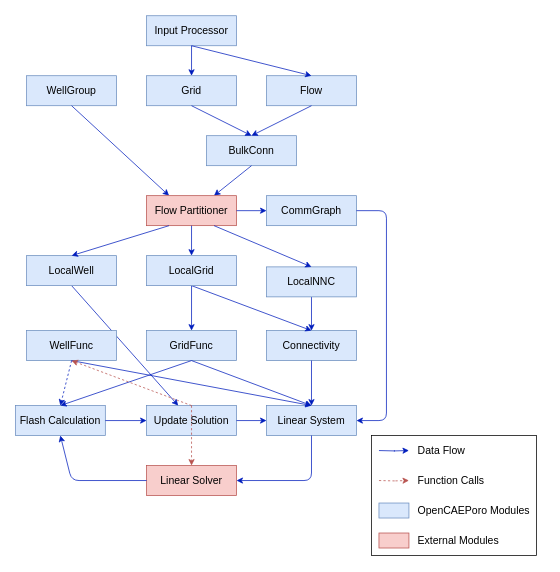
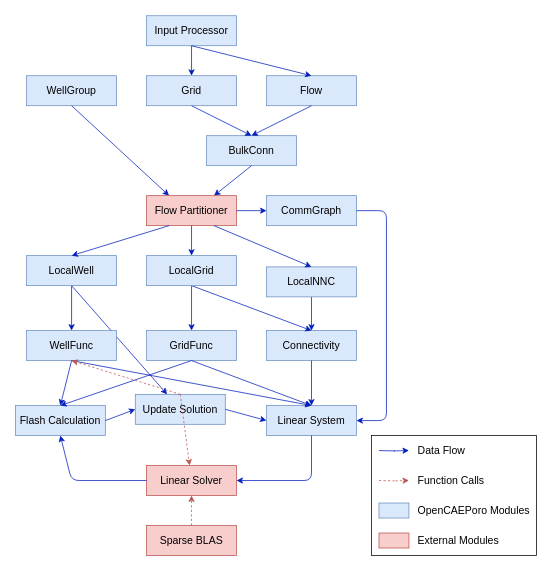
  <mxCell id="0" />
  <mxCell id="1" parent="0" />
  <mxCell id="2" value="&lt;font style=&quot;font-size: 14px&quot;&gt;WellGroup&lt;br&gt;&lt;/font&gt;" style="rounded=0;whiteSpace=wrap;html=1;fillColor=#dae8fc;strokeColor=#6c8ebf;" parent="1" vertex="1"><mxGeometry x="35" y="100" width="120" height="40" as="geometry" /></mxCell>
  <mxCell id="3" value="&lt;font style=&quot;font-size: 14px&quot;&gt;Input Processor&lt;/font&gt;" style="rounded=0;whiteSpace=wrap;html=1;fillColor=#dae8fc;strokeColor=#6c8ebf;" parent="1" vertex="1"><mxGeometry x="195" y="20" width="120" height="40" as="geometry" /></mxCell>
  <mxCell id="4" value="&lt;span style=&quot;font-size: 14px&quot;&gt;GridFunc&lt;/span&gt;" style="rounded=0;whiteSpace=wrap;html=1;fillColor=#dae8fc;strokeColor=#6c8ebf;" parent="1" vertex="1"><mxGeometry x="195" y="440" width="120" height="40" as="geometry" /></mxCell>
  <mxCell id="5" value="&lt;span style=&quot;font-size: 14px&quot;&gt;Linear System&lt;/span&gt;" style="rounded=0;whiteSpace=wrap;html=1;fillColor=#dae8fc;strokeColor=#6c8ebf;" parent="1" vertex="1"><mxGeometry x="355" y="540" width="120" height="40" as="geometry" /></mxCell>
  <mxCell id="6" value="&lt;span style=&quot;font-size: 14px&quot;&gt;Linear Solver&lt;/span&gt;" style="rounded=0;whiteSpace=wrap;html=1;fillColor=#f8cecc;strokeColor=#b85450;" parent="1" vertex="1"><mxGeometry x="195" y="620" width="120" height="40" as="geometry" /></mxCell>
  <mxCell id="7" value="&lt;font style=&quot;font-size: 14px&quot;&gt;Flash Calculation&lt;/font&gt;" style="rounded=0;whiteSpace=wrap;html=1;fillColor=#dae8fc;strokeColor=#6c8ebf;" parent="1" vertex="1"><mxGeometry x="20" y="540" width="120" height="40" as="geometry" /></mxCell>
- <mxCell id="8" value="&lt;span style=&quot;font-size: 14px&quot;&gt;Update Solution&lt;/span&gt;" style="rounded=0;whiteSpace=wrap;html=1;fillColor=#dae8fc;strokeColor=#6c8ebf;" parent="1" vertex="1"><mxGeometry x="195" y="540" width="120" height="40" as="geometry" /></mxCell>
+ <mxCell id="8" value="&lt;span style=&quot;font-size: 14px&quot;&gt;Update Solution&lt;/span&gt;" style="rounded=0;whiteSpace=wrap;html=1;fillColor=#dae8fc;strokeColor=#6c8ebf;" parent="1" vertex="1"><mxGeometry x="180" y="525" width="120" height="40" as="geometry" /></mxCell>
+ <mxCell id="9" value="&lt;span style=&quot;font-size: 14px&quot;&gt;Sparse BLAS&lt;/span&gt;" style="rounded=0;whiteSpace=wrap;html=1;fillColor=#f8cecc;strokeColor=#b85450;" parent="1" vertex="1"><mxGeometry x="195" y="700" width="120" height="40" as="geometry" /></mxCell>
  <mxCell id="10" value="" style="endArrow=classic;html=1;exitX=0.5;exitY=1;exitDx=0;exitDy=0;fillColor=#0050ef;strokeColor=#001DBC;" parent="1" source="41" target="8" edge="1"><mxGeometry width="50" height="50" relative="1" as="geometry"><mxPoint x="365" y="270" as="sourcePoint" /><mxPoint x="265" y="310" as="targetPoint" /></mxGeometry></mxCell>
  <mxCell id="11" value="" style="endArrow=classic;html=1;exitX=0.5;exitY=1;exitDx=0;exitDy=0;entryX=0.5;entryY=0;entryDx=0;entryDy=0;fillColor=#0050ef;strokeColor=#001DBC;" parent="1" source="4" target="5" edge="1"><mxGeometry width="50" height="50" relative="1" as="geometry"><mxPoint x="375" y="460" as="sourcePoint" /><mxPoint x="275" y="500" as="targetPoint" /></mxGeometry></mxCell>
  <mxCell id="12" value="" style="endArrow=classic;html=1;exitX=0.5;exitY=1;exitDx=0;exitDy=0;entryX=1;entryY=0.5;entryDx=0;entryDy=0;fillColor=#0050ef;strokeColor=#001DBC;" parent="1" source="5" target="6" edge="1"><mxGeometry width="50" height="50" relative="1" as="geometry"><mxPoint x="305" y="475" as="sourcePoint" /><mxPoint x="205" y="515" as="targetPoint" /><Array as="points"><mxPoint x="415" y="640" /></Array></mxGeometry></mxCell>
  <mxCell id="13" value="" style="endArrow=classic;html=1;exitX=0;exitY=0.5;exitDx=0;exitDy=0;fillColor=#0050ef;strokeColor=#001DBC;entryX=0.5;entryY=1;entryDx=0;entryDy=0;" parent="1" source="6" edge="1" target="7"><mxGeometry width="50" height="50" relative="1" as="geometry"><mxPoint x="315" y="485" as="sourcePoint" /><mxPoint x="95" y="665" as="targetPoint" /><Array as="points"><mxPoint x="95" y="640" /></Array></mxGeometry></mxCell>
+ <mxCell id="14" value="" style="endArrow=classic;html=1;exitX=0.5;exitY=0;exitDx=0;exitDy=0;entryX=0.5;entryY=1;entryDx=0;entryDy=0;fillColor=#f8cecc;strokeColor=#b85450;dashed=1;" parent="1" source="9" target="6" edge="1"><mxGeometry width="50" height="50" relative="1" as="geometry"><mxPoint x="185" y="675" as="sourcePoint" /><mxPoint x="185" y="715" as="targetPoint" /></mxGeometry></mxCell>
  <mxCell id="15" style="edgeStyle=orthogonalEdgeStyle;rounded=0;orthogonalLoop=1;jettySize=auto;html=1;fillColor=#0050ef;strokeColor=#001DBC;entryX=0;entryY=0.5;entryDx=0;entryDy=0;" parent="1" edge="1"><mxGeometry relative="1" as="geometry"><mxPoint x="545" y="600" as="targetPoint" /><mxPoint x="505" y="600" as="sourcePoint" /></mxGeometry></mxCell>
  <mxCell id="16" value="&lt;font style=&quot;font-size: 14px&quot;&gt;Data Flow&lt;/font&gt;" style="text;html=1;strokeColor=none;fillColor=none;align=left;verticalAlign=middle;whiteSpace=wrap;rounded=0;" parent="1" vertex="1"><mxGeometry x="555" y="590" width="70" height="20" as="geometry" /></mxCell>
  <mxCell id="17" style="edgeStyle=orthogonalEdgeStyle;rounded=0;orthogonalLoop=1;jettySize=auto;html=1;fillColor=#f8cecc;strokeColor=#b85450;entryX=0;entryY=0.5;entryDx=0;entryDy=0;dashed=1;" parent="1" edge="1"><mxGeometry relative="1" as="geometry"><mxPoint x="545" y="640" as="targetPoint" /><mxPoint x="505" y="640" as="sourcePoint" /></mxGeometry></mxCell>
  <mxCell id="18" value="&lt;font style=&quot;font-size: 14px&quot;&gt;Function Calls&lt;/font&gt;" style="text;html=1;strokeColor=none;fillColor=none;align=left;verticalAlign=middle;whiteSpace=wrap;rounded=0;" parent="1" vertex="1"><mxGeometry x="555" y="630" width="110" height="20" as="geometry" /></mxCell>
  <mxCell id="19" value="" style="rounded=0;whiteSpace=wrap;html=1;fillColor=#dae8fc;strokeColor=#6c8ebf;" parent="1" vertex="1"><mxGeometry x="505" y="670" width="40" height="20" as="geometry" /></mxCell>
  <mxCell id="20" value="&lt;font style=&quot;font-size: 14px&quot;&gt;OpenCAEPoro Modules&lt;/font&gt;" style="text;html=1;strokeColor=none;fillColor=none;align=left;verticalAlign=middle;whiteSpace=wrap;rounded=0;" parent="1" vertex="1"><mxGeometry x="555" y="670" width="170" height="20" as="geometry" /></mxCell>
  <mxCell id="21" value="" style="rounded=0;whiteSpace=wrap;html=1;fillColor=#f8cecc;strokeColor=#b85450;" parent="1" vertex="1"><mxGeometry x="505" y="710" width="40" height="20" as="geometry" /></mxCell>
  <mxCell id="22" value="&lt;font style=&quot;font-size: 14px&quot;&gt;External Modules&lt;/font&gt;" style="text;html=1;strokeColor=none;fillColor=none;align=left;verticalAlign=middle;whiteSpace=wrap;rounded=0;" parent="1" vertex="1"><mxGeometry x="555" y="710" width="170" height="20" as="geometry" /></mxCell>
  <mxCell id="23" value="&lt;font style=&quot;font-size: 14px&quot;&gt;BulkConn&lt;br&gt;&lt;/font&gt;" style="rounded=0;whiteSpace=wrap;html=1;fillColor=#dae8fc;strokeColor=#6c8ebf;" parent="1" vertex="1"><mxGeometry x="275" y="180" width="120" height="40" as="geometry" /></mxCell>
  <mxCell id="24" value="&lt;font style=&quot;font-size: 14px&quot;&gt;Connectivity&lt;br&gt;&lt;/font&gt;" style="rounded=0;whiteSpace=wrap;html=1;fillColor=#dae8fc;strokeColor=#6c8ebf;" parent="1" vertex="1"><mxGeometry x="355" y="440" width="120" height="40" as="geometry" /></mxCell>
  <mxCell id="25" value="" style="endArrow=classic;html=1;exitX=0.5;exitY=1;exitDx=0;exitDy=0;entryX=0.5;entryY=0;entryDx=0;entryDy=0;fillColor=#0050ef;strokeColor=#001DBC;" parent="1" source="43" target="24" edge="1"><mxGeometry width="50" height="50" relative="1" as="geometry"><mxPoint x="245" y="290" as="sourcePoint" /><mxPoint x="325" y="330" as="targetPoint" /></mxGeometry></mxCell>
  <mxCell id="26" value="" style="endArrow=classic;html=1;exitX=0.5;exitY=1;exitDx=0;exitDy=0;entryX=0.5;entryY=0;entryDx=0;entryDy=0;fillColor=#0050ef;strokeColor=#001DBC;" parent="1" source="42" target="24" edge="1"><mxGeometry width="50" height="50" relative="1" as="geometry"><mxPoint x="255" y="300" as="sourcePoint" /><mxPoint x="335" y="340" as="targetPoint" /></mxGeometry></mxCell>
  <mxCell id="27" value="&lt;font style=&quot;font-size: 14px&quot;&gt;Grid&lt;br&gt;&lt;/font&gt;" style="rounded=0;whiteSpace=wrap;html=1;fillColor=#dae8fc;strokeColor=#6c8ebf;" parent="1" vertex="1"><mxGeometry x="195" y="100" width="120" height="40" as="geometry" /></mxCell>
  <mxCell id="28" value="" style="endArrow=classic;html=1;entryX=0.5;entryY=0;entryDx=0;entryDy=0;fillColor=#0050ef;strokeColor=#001DBC;exitX=0.5;exitY=1;exitDx=0;exitDy=0;" parent="1" source="3" target="27" edge="1"><mxGeometry width="50" height="50" relative="1" as="geometry"><mxPoint x="255" y="60" as="sourcePoint" /><mxPoint x="345" y="210" as="targetPoint" /></mxGeometry></mxCell>
+ <mxCell id="29" value="" style="endArrow=classic;html=1;exitX=0.5;exitY=1;exitDx=0;exitDy=0;entryX=0.5;entryY=0;entryDx=0;entryDy=0;fillColor=#0050ef;strokeColor=#001DBC;entryPerimeter=0;" parent="1" source="41" target="32" edge="1"><mxGeometry width="50" height="50" relative="1" as="geometry"><mxPoint x="5" y="290" as="sourcePoint" /><mxPoint x="95" y="330" as="targetPoint" /></mxGeometry></mxCell>
  <mxCell id="30" value="" style="endArrow=classic;html=1;exitX=0.5;exitY=1;exitDx=0;exitDy=0;entryX=0.5;entryY=0;entryDx=0;entryDy=0;fillColor=#0050ef;strokeColor=#001DBC;" parent="1" source="24" target="5" edge="1"><mxGeometry width="50" height="50" relative="1" as="geometry"><mxPoint x="95" y="470" as="sourcePoint" /><mxPoint x="345" y="630" as="targetPoint" /></mxGeometry></mxCell>
  <mxCell id="31" value="" style="endArrow=classic;html=1;exitX=0.5;exitY=1;exitDx=0;exitDy=0;fillColor=#0050ef;strokeColor=#001DBC;entryX=0.5;entryY=0;entryDx=0;entryDy=0;" parent="1" source="42" target="4" edge="1"><mxGeometry width="50" height="50" relative="1" as="geometry"><mxPoint x="105" y="290" as="sourcePoint" /><mxPoint x="175" y="350" as="targetPoint" /></mxGeometry></mxCell>
  <mxCell id="32" value="&lt;span style=&quot;font-size: 14px&quot;&gt;WellFunc&lt;/span&gt;" style="rounded=0;whiteSpace=wrap;html=1;fillColor=#dae8fc;strokeColor=#6c8ebf;" parent="1" vertex="1"><mxGeometry x="35" y="440" width="120" height="40" as="geometry" /></mxCell>
  <mxCell id="33" value="" style="endArrow=classic;html=1;fillColor=#0050ef;strokeColor=#001DBC;entryX=0;entryY=0.5;entryDx=0;entryDy=0;exitX=1;exitY=0.5;exitDx=0;exitDy=0;" parent="1" target="8" edge="1" source="7"><mxGeometry width="50" height="50" relative="1" as="geometry"><mxPoint x="155" y="560" as="sourcePoint" /><mxPoint x="195" y="560" as="targetPoint" /></mxGeometry></mxCell>
- <mxCell id="34" value="" style="endArrow=classic;html=1;exitX=0.5;exitY=1;exitDx=0;exitDy=0;entryX=0.5;entryY=0;entryDx=0;entryDy=0;fillColor=#0050ef;strokeColor=#001DBC;dashed=1;" parent="1" source="32" target="7" edge="1"><mxGeometry width="50" height="50" relative="1" as="geometry"><mxPoint x="105" y="390" as="sourcePoint" /><mxPoint x="105" y="450" as="targetPoint" /></mxGeometry></mxCell>
+ <mxCell id="34" value="" style="endArrow=classic;html=1;exitX=0.5;exitY=1;exitDx=0;exitDy=0;entryX=0.5;entryY=0;entryDx=0;entryDy=0;fillColor=#0050ef;strokeColor=#001DBC;" parent="1" source="32" target="7" edge="1"><mxGeometry width="50" height="50" relative="1" as="geometry"><mxPoint x="105" y="390" as="sourcePoint" /><mxPoint x="105" y="450" as="targetPoint" /></mxGeometry></mxCell>
  <mxCell id="35" value="" style="endArrow=classic;html=1;exitX=0.5;exitY=1;exitDx=0;exitDy=0;fillColor=#0050ef;strokeColor=#001DBC;entryX=0.5;entryY=0;entryDx=0;entryDy=0;" parent="1" source="4" target="7" edge="1"><mxGeometry width="50" height="50" relative="1" as="geometry"><mxPoint x="115" y="400" as="sourcePoint" /><mxPoint x="95" y="540" as="targetPoint" /></mxGeometry></mxCell>
  <mxCell id="36" value="" style="endArrow=classic;html=1;exitX=0.5;exitY=1;exitDx=0;exitDy=0;entryX=0.5;entryY=0;entryDx=0;entryDy=0;fillColor=#0050ef;strokeColor=#001DBC;" parent="1" source="32" target="5" edge="1"><mxGeometry width="50" height="50" relative="1" as="geometry"><mxPoint x="105" y="490" as="sourcePoint" /><mxPoint x="105" y="550" as="targetPoint" /></mxGeometry></mxCell>
  <mxCell id="37" value="" style="rounded=0;whiteSpace=wrap;html=1;fillColor=none;" parent="1" vertex="1"><mxGeometry x="495" y="580" width="220" height="160" as="geometry" /></mxCell>
  <mxCell id="38" value="" style="endArrow=classic;html=1;fillColor=#0050ef;strokeColor=#001DBC;entryX=0;entryY=0.5;entryDx=0;entryDy=0;exitX=1;exitY=0.5;exitDx=0;exitDy=0;" parent="1" source="8" target="5" edge="1"><mxGeometry width="50" height="50" relative="1" as="geometry"><mxPoint x="165" y="570" as="sourcePoint" /><mxPoint x="205" y="570" as="targetPoint" /></mxGeometry></mxCell>
  <mxCell id="39" value="" style="endArrow=classic;html=1;exitX=0.5;exitY=0;exitDx=0;exitDy=0;entryX=0.5;entryY=1;entryDx=0;entryDy=0;fillColor=#f8cecc;strokeColor=#b85450;dashed=1;" parent="1" source="8" target="32" edge="1"><mxGeometry width="50" height="50" relative="1" as="geometry"><mxPoint x="265" y="710" as="sourcePoint" /><mxPoint x="265" y="670" as="targetPoint" /></mxGeometry></mxCell>
  <mxCell id="40" value="" style="endArrow=classic;html=1;exitX=0.5;exitY=0;exitDx=0;exitDy=0;fillColor=#f8cecc;strokeColor=#b85450;dashed=1;" parent="1" source="8" target="6" edge="1"><mxGeometry width="50" height="50" relative="1" as="geometry"><mxPoint x="265" y="550" as="sourcePoint" /><mxPoint x="105" y="490" as="targetPoint" /></mxGeometry></mxCell>
  <mxCell id="41" value="&lt;font style=&quot;font-size: 14px&quot;&gt;LocalWell&lt;/font&gt;" style="rounded=0;whiteSpace=wrap;html=1;fillColor=#dae8fc;strokeColor=#6c8ebf;" parent="1" vertex="1"><mxGeometry x="35" y="340" width="120" height="40" as="geometry" /></mxCell>
  <mxCell id="42" value="&lt;font style=&quot;font-size: 14px&quot;&gt;LocalGrid&lt;br&gt;&lt;/font&gt;" style="rounded=0;whiteSpace=wrap;html=1;fillColor=#dae8fc;strokeColor=#6c8ebf;" parent="1" vertex="1"><mxGeometry x="195" y="340" width="120" height="40" as="geometry" /></mxCell>
  <mxCell id="43" value="&lt;font style=&quot;font-size: 14px&quot;&gt;LocalNNC&lt;br&gt;&lt;/font&gt;" style="rounded=0;whiteSpace=wrap;html=1;fillColor=#dae8fc;strokeColor=#6c8ebf;" parent="1" vertex="1"><mxGeometry x="355" y="355" width="120" height="40" as="geometry" /></mxCell>
  <mxCell id="44" value="" style="endArrow=classic;html=1;exitX=0.5;exitY=1;exitDx=0;exitDy=0;entryX=0.25;entryY=0;entryDx=0;entryDy=0;fillColor=#0050ef;strokeColor=#001DBC;" parent="1" source="2" target="47" edge="1"><mxGeometry width="50" height="50" relative="1" as="geometry"><mxPoint x="105" y="270" as="sourcePoint" /><mxPoint x="105" y="330" as="targetPoint" /></mxGeometry></mxCell>
  <mxCell id="45" value="" style="endArrow=classic;html=1;exitX=0.5;exitY=1;exitDx=0;exitDy=0;fillColor=#0050ef;strokeColor=#001DBC;entryX=0.5;entryY=0;entryDx=0;entryDy=0;" parent="1" source="27" target="23" edge="1"><mxGeometry width="50" height="50" relative="1" as="geometry"><mxPoint x="185" y="260" as="sourcePoint" /><mxPoint x="225" y="280" as="targetPoint" /></mxGeometry></mxCell>
  <mxCell id="46" value="" style="endArrow=classic;html=1;exitX=0.5;exitY=1;exitDx=0;exitDy=0;entryX=0.75;entryY=0;entryDx=0;entryDy=0;fillColor=#0050ef;strokeColor=#001DBC;fontStyle=1" parent="1" source="23" target="47" edge="1"><mxGeometry width="50" height="50" relative="1" as="geometry"><mxPoint x="125" y="290" as="sourcePoint" /><mxPoint x="125" y="350" as="targetPoint" /></mxGeometry></mxCell>
  <mxCell id="47" value="&lt;font style=&quot;font-size: 14px&quot;&gt;Flow Partitioner&lt;/font&gt;" style="rounded=0;whiteSpace=wrap;html=1;fillColor=#f8cecc;strokeColor=#b85450;" parent="1" vertex="1"><mxGeometry x="195" y="260" width="120" height="40" as="geometry" /></mxCell>
  <mxCell id="48" value="" style="endArrow=classic;html=1;exitX=0.25;exitY=1;exitDx=0;exitDy=0;fillColor=#0050ef;strokeColor=#001DBC;entryX=0.5;entryY=0;entryDx=0;entryDy=0;" parent="1" source="47" target="41" edge="1"><mxGeometry width="50" height="50" relative="1" as="geometry"><mxPoint x="265" y="270" as="sourcePoint" /><mxPoint x="265" y="330" as="targetPoint" /></mxGeometry></mxCell>
  <mxCell id="49" value="" style="endArrow=classic;html=1;exitX=0.5;exitY=1;exitDx=0;exitDy=0;fillColor=#0050ef;strokeColor=#001DBC;entryX=0.5;entryY=0;entryDx=0;entryDy=0;" parent="1" source="47" target="42" edge="1"><mxGeometry width="50" height="50" relative="1" as="geometry"><mxPoint x="275" y="280" as="sourcePoint" /><mxPoint x="275" y="340" as="targetPoint" /></mxGeometry></mxCell>
  <mxCell id="50" value="" style="endArrow=classic;html=1;exitX=0.75;exitY=1;exitDx=0;exitDy=0;fillColor=#0050ef;strokeColor=#001DBC;entryX=0.5;entryY=0;entryDx=0;entryDy=0;" parent="1" source="47" target="43" edge="1"><mxGeometry width="50" height="50" relative="1" as="geometry"><mxPoint x="285" y="290" as="sourcePoint" /><mxPoint x="415" y="410" as="targetPoint" /></mxGeometry></mxCell>
  <mxCell id="51" value="&lt;font style=&quot;font-size: 14px&quot;&gt;CommGraph&lt;br&gt;&lt;/font&gt;" style="rounded=0;whiteSpace=wrap;html=1;fillColor=#dae8fc;strokeColor=#6c8ebf;" parent="1" vertex="1"><mxGeometry x="355" y="260" width="120" height="40" as="geometry" /></mxCell>
  <mxCell id="52" value="" style="endArrow=classic;html=1;fillColor=#0050ef;strokeColor=#001DBC;entryX=0;entryY=0.5;entryDx=0;entryDy=0;exitX=1;exitY=0.5;exitDx=0;exitDy=0;" parent="1" source="47" target="51" edge="1"><mxGeometry width="50" height="50" relative="1" as="geometry"><mxPoint x="325" y="655" as="sourcePoint" /><mxPoint x="365" y="655" as="targetPoint" /></mxGeometry></mxCell>
  <mxCell id="53" value="" style="endArrow=classic;html=1;exitX=1;exitY=0.5;exitDx=0;exitDy=0;entryX=1;entryY=0.5;entryDx=0;entryDy=0;fillColor=#0050ef;strokeColor=#001DBC;" parent="1" source="51" target="5" edge="1"><mxGeometry width="50" height="50" relative="1" as="geometry"><mxPoint x="435" y="675" as="sourcePoint" /><mxPoint x="335" y="735" as="targetPoint" /><Array as="points"><mxPoint x="515" y="280" /><mxPoint x="515" y="560" /></Array></mxGeometry></mxCell>
  <mxCell id="54" value="&lt;font style=&quot;font-size: 14px&quot;&gt;Flow&lt;br&gt;&lt;/font&gt;" style="rounded=0;whiteSpace=wrap;html=1;fillColor=#dae8fc;strokeColor=#6c8ebf;" vertex="1" parent="1"><mxGeometry x="355" y="100" width="120" height="40" as="geometry" /></mxCell>
  <mxCell id="55" value="" style="endArrow=classic;html=1;entryX=0.5;entryY=0;entryDx=0;entryDy=0;fillColor=#0050ef;strokeColor=#001DBC;exitX=0.5;exitY=1;exitDx=0;exitDy=0;" edge="1" parent="1" source="3" target="54"><mxGeometry width="50" height="50" relative="1" as="geometry"><mxPoint x="265" y="70" as="sourcePoint" /><mxPoint x="195" y="130" as="targetPoint" /></mxGeometry></mxCell>
  <mxCell id="56" value="" style="endArrow=classic;html=1;entryX=0.5;entryY=0;entryDx=0;entryDy=0;fillColor=#0050ef;strokeColor=#001DBC;exitX=0.5;exitY=1;exitDx=0;exitDy=0;" edge="1" parent="1" source="54" target="23"><mxGeometry width="50" height="50" relative="1" as="geometry"><mxPoint x="345" y="60" as="sourcePoint" /><mxPoint x="275" y="120" as="targetPoint" /></mxGeometry></mxCell>
